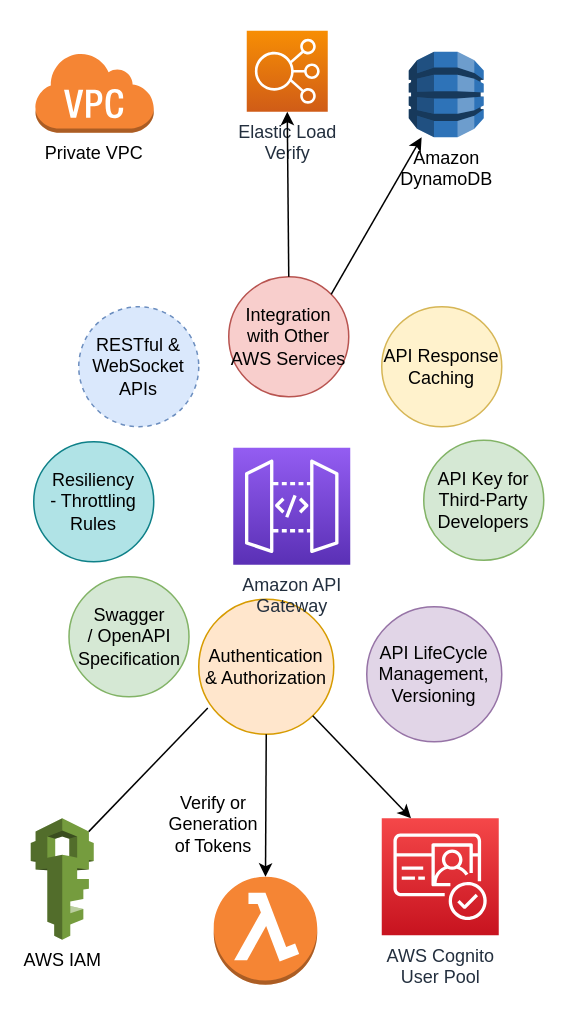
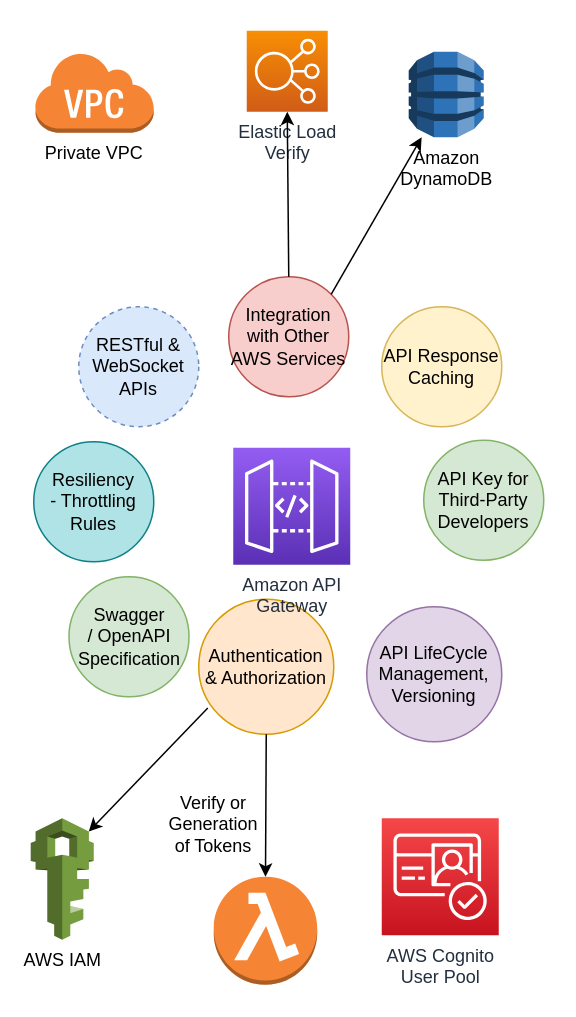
  <mxCell id="0" />
  <mxCell id="1" parent="0" />
  <mxCell id="2" value="RESTful &amp;amp; WebSocket APIs" style="ellipse;whiteSpace=wrap;html=1;aspect=fixed;fillColor=#dae8fc;strokeColor=#6c8ebf;dashed=1;" parent="1" vertex="1"><mxGeometry x="52" y="204" width="80" height="80" as="geometry" /></mxCell>
  <mxCell id="3" value="Resiliency&lt;br&gt;- Throttling Rules" style="ellipse;whiteSpace=wrap;html=1;aspect=fixed;fillColor=#b0e3e6;strokeColor=#0e8088;" parent="1" vertex="1"><mxGeometry x="22" y="294" width="80" height="80" as="geometry" /></mxCell>
  <mxCell id="4" value="Authentication&lt;br&gt;&amp;amp; Authorization" style="ellipse;whiteSpace=wrap;html=1;aspect=fixed;fillColor=#ffe6cc;strokeColor=#d79b00;" parent="1" vertex="1"><mxGeometry x="132" y="399" width="90" height="90" as="geometry" /></mxCell>
  <mxCell id="5" value="AWS IAM" style="outlineConnect=0;dashed=0;verticalLabelPosition=bottom;verticalAlign=top;align=center;html=1;shape=mxgraph.aws3.iam;fillColor=#759C3E;gradientColor=none;" parent="1" vertex="1"><mxGeometry x="20" y="545" width="42" height="81" as="geometry" /></mxCell>
- <mxCell id="6" value="" style="endArrow=none;html=1;rounded=0;exitX=0.067;exitY=0.806;exitDx=0;exitDy=0;entryX=0.92;entryY=0.11;entryDx=0;entryDy=0;entryPerimeter=0;exitPerimeter=0;" parent="1" source="4" target="5" edge="1"><mxGeometry width="50" height="50" relative="1" as="geometry"><mxPoint x="102" y="404" as="sourcePoint" /><mxPoint x="32" y="434" as="targetPoint" /></mxGeometry></mxCell>
+ <mxCell id="6" value="" style="endArrow=classic;html=1;rounded=0;exitX=0.067;exitY=0.806;exitDx=0;exitDy=0;entryX=0.92;entryY=0.11;entryDx=0;entryDy=0;entryPerimeter=0;exitPerimeter=0;" parent="1" source="4" target="5" edge="1"><mxGeometry width="50" height="50" relative="1" as="geometry"><mxPoint x="102" y="404" as="sourcePoint" /><mxPoint x="32" y="434" as="targetPoint" /></mxGeometry></mxCell>
  <mxCell id="7" value="API Response Caching" style="ellipse;whiteSpace=wrap;html=1;aspect=fixed;fillColor=#fff2cc;strokeColor=#d6b656;" parent="1" vertex="1"><mxGeometry x="254" y="204" width="80" height="80" as="geometry" /></mxCell>
  <mxCell id="8" value="API Key for Third-Party Developers" style="ellipse;whiteSpace=wrap;html=1;aspect=fixed;fillColor=#d5e8d4;strokeColor=#82b366;" parent="1" vertex="1"><mxGeometry x="282" y="293" width="80" height="80" as="geometry" /></mxCell>
  <mxCell id="9" value="API LifeCycle Management, Versioning" style="ellipse;whiteSpace=wrap;html=1;aspect=fixed;fillColor=#e1d5e7;strokeColor=#9673a6;" parent="1" vertex="1"><mxGeometry x="244" y="404" width="90" height="90" as="geometry" /></mxCell>
  <mxCell id="10" value="Amazon API &lt;br&gt;Gateway" style="sketch=0;points=[[0,0,0],[0.25,0,0],[0.5,0,0],[0.75,0,0],[1,0,0],[0,1,0],[0.25,1,0],[0.5,1,0],[0.75,1,0],[1,1,0],[0,0.25,0],[0,0.5,0],[0,0.75,0],[1,0.25,0],[1,0.5,0],[1,0.75,0]];outlineConnect=0;fontColor=#232F3E;gradientColor=#945DF2;gradientDirection=north;fillColor=#5A30B5;strokeColor=#ffffff;dashed=0;verticalLabelPosition=bottom;verticalAlign=top;align=center;html=1;fontSize=12;fontStyle=0;aspect=fixed;shape=mxgraph.aws4.resourceIcon;resIcon=mxgraph.aws4.api_gateway;" parent="1" vertex="1"><mxGeometry x="155" y="298" width="78" height="78" as="geometry" /></mxCell>
  <mxCell id="11" value="" style="outlineConnect=0;dashed=0;verticalLabelPosition=bottom;verticalAlign=top;align=center;html=1;shape=mxgraph.aws3.lambda_function;fillColor=#F58534;gradientColor=none;" parent="1" vertex="1"><mxGeometry x="142" y="584" width="69" height="72" as="geometry" /></mxCell>
  <mxCell id="12" value="" style="endArrow=classic;html=1;rounded=0;exitX=0.5;exitY=1;exitDx=0;exitDy=0;entryX=0.5;entryY=0;entryDx=0;entryDy=0;entryPerimeter=0;" parent="1" source="4" target="11" edge="1"><mxGeometry width="50" height="50" relative="1" as="geometry"><mxPoint x="102" y="424" as="sourcePoint" /><mxPoint x="152" y="374" as="targetPoint" /></mxGeometry></mxCell>
  <mxCell id="13" value="Verify or Generation of Tokens" style="text;html=1;strokeColor=none;fillColor=none;align=center;verticalAlign=middle;whiteSpace=wrap;rounded=0;" parent="1" vertex="1"><mxGeometry x="112" y="534" width="60" height="30" as="geometry" /></mxCell>
  <mxCell id="14" value="AWS Cognito &lt;br&gt;User Pool" style="sketch=0;points=[[0,0,0],[0.25,0,0],[0.5,0,0],[0.75,0,0],[1,0,0],[0,1,0],[0.25,1,0],[0.5,1,0],[0.75,1,0],[1,1,0],[0,0.25,0],[0,0.5,0],[0,0.75,0],[1,0.25,0],[1,0.5,0],[1,0.75,0]];outlineConnect=0;fontColor=#232F3E;gradientColor=#F54749;gradientDirection=north;fillColor=#C7131F;strokeColor=#ffffff;dashed=0;verticalLabelPosition=bottom;verticalAlign=top;align=center;html=1;fontSize=12;fontStyle=0;aspect=fixed;shape=mxgraph.aws4.resourceIcon;resIcon=mxgraph.aws4.cognito;" parent="1" vertex="1"><mxGeometry x="254" y="545" width="78" height="78" as="geometry" /></mxCell>
- <mxCell id="15" value="" style="endArrow=classic;html=1;rounded=0;entryX=0.25;entryY=0;entryDx=0;entryDy=0;entryPerimeter=0;" parent="1" source="4" target="14" edge="1"><mxGeometry width="50" height="50" relative="1" as="geometry"><mxPoint x="102" y="404" as="sourcePoint" /><mxPoint x="152" y="354" as="targetPoint" /></mxGeometry></mxCell>
  <mxCell id="16" value="Swagger&lt;br&gt;/ OpenAPI Specification" style="ellipse;whiteSpace=wrap;html=1;aspect=fixed;fillColor=#d5e8d4;strokeColor=#82b366;" parent="1" vertex="1"><mxGeometry x="45.5" y="384" width="80" height="80" as="geometry" /></mxCell>
  <mxCell id="17" value="Integration with Other AWS Services" style="ellipse;whiteSpace=wrap;html=1;aspect=fixed;fillColor=#f8cecc;strokeColor=#b85450;" parent="1" vertex="1"><mxGeometry x="152" y="184" width="80" height="80" as="geometry" /></mxCell>
  <mxCell id="18" value="Private VPC" style="outlineConnect=0;dashed=0;verticalLabelPosition=bottom;verticalAlign=top;align=center;html=1;shape=mxgraph.aws3.virtual_private_cloud;fillColor=#F58534;gradientColor=none;" parent="1" vertex="1"><mxGeometry x="22.5" y="34" width="79.5" height="54" as="geometry" /></mxCell>
  <mxCell id="19" value="Elastic Load&lt;br&gt;Verify" style="sketch=0;points=[[0,0,0],[0.25,0,0],[0.5,0,0],[0.75,0,0],[1,0,0],[0,1,0],[0.25,1,0],[0.5,1,0],[0.75,1,0],[1,1,0],[0,0.25,0],[0,0.5,0],[0,0.75,0],[1,0.25,0],[1,0.5,0],[1,0.75,0]];outlineConnect=0;fontColor=#232F3E;gradientColor=#F78E04;gradientDirection=north;fillColor=#D05C17;strokeColor=#ffffff;dashed=0;verticalLabelPosition=bottom;verticalAlign=top;align=center;html=1;fontSize=12;fontStyle=0;aspect=fixed;shape=mxgraph.aws4.resourceIcon;resIcon=mxgraph.aws4.elastic_load_balancing;" parent="1" vertex="1"><mxGeometry x="164" y="20" width="54" height="54" as="geometry" /></mxCell>
  <mxCell id="20" value="" style="endArrow=classic;html=1;rounded=0;exitX=0.5;exitY=0;exitDx=0;exitDy=0;entryX=0.5;entryY=1;entryDx=0;entryDy=0;entryPerimeter=0;" parent="1" source="17" target="19" edge="1"><mxGeometry width="50" height="50" relative="1" as="geometry"><mxPoint x="102" y="264" as="sourcePoint" /><mxPoint x="152" y="214" as="targetPoint" /></mxGeometry></mxCell>
  <mxCell id="21" value="Amazon &lt;br&gt;DynamoDB" style="outlineConnect=0;dashed=0;verticalLabelPosition=bottom;verticalAlign=top;align=center;html=1;shape=mxgraph.aws3.dynamo_db;fillColor=#2E73B8;gradientColor=none;" parent="1" vertex="1"><mxGeometry x="272" y="34" width="50" height="57" as="geometry" /></mxCell>
  <mxCell id="22" value="" style="endArrow=classic;html=1;rounded=0;exitX=1;exitY=0;exitDx=0;exitDy=0;" parent="1" source="17" target="21" edge="1"><mxGeometry width="50" height="50" relative="1" as="geometry"><mxPoint x="102" y="264" as="sourcePoint" /><mxPoint x="152" y="214" as="targetPoint" /></mxGeometry></mxCell>
